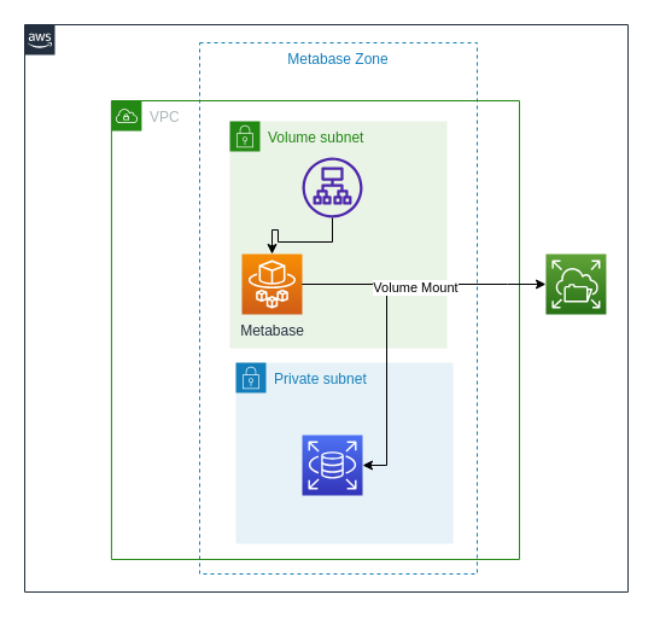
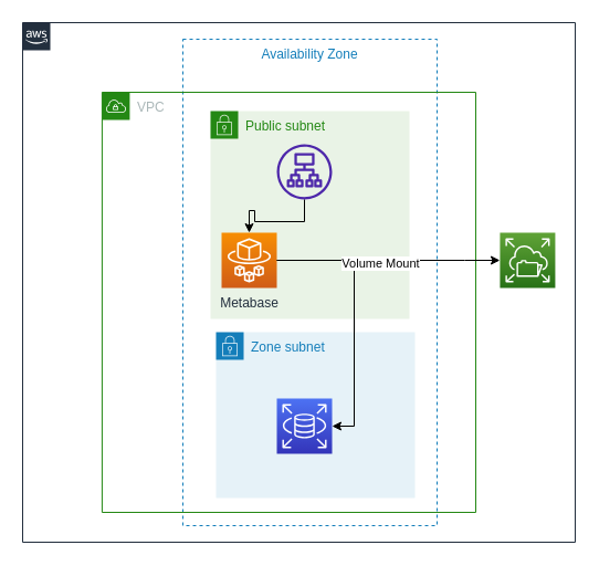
  <mxCell id="0" />
  <mxCell id="1" parent="0" />
  <mxCell id="2" value="" style="points=[[0,0],[0.25,0],[0.5,0],[0.75,0],[1,0],[1,0.25],[1,0.5],[1,0.75],[1,1],[0.75,1],[0.5,1],[0.25,1],[0,1],[0,0.75],[0,0.5],[0,0.25]];outlineConnect=0;gradientColor=none;html=1;whiteSpace=wrap;fontSize=12;fontStyle=0;container=0;pointerEvents=0;collapsible=0;recursiveResize=0;shape=mxgraph.aws4.group;grIcon=mxgraph.aws4.group_aws_cloud_alt;strokeColor=#232F3E;fillColor=none;verticalAlign=top;align=left;spacingLeft=30;fontColor=#232F3E;dashed=0;" vertex="1" parent="1"><mxGeometry x="20" y="20" width="500" height="470" as="geometry" /></mxCell>
- <mxCell id="3" value="Metabase Zone" style="fillColor=none;strokeColor=#147EBA;dashed=1;verticalAlign=top;fontStyle=0;fontColor=#147EBA;whiteSpace=wrap;html=1;" vertex="1" parent="1"><mxGeometry x="165" y="35" width="230" height="440" as="geometry" /></mxCell>
- <mxCell id="4" value="Volume subnet" style="points=[[0,0],[0.25,0],[0.5,0],[0.75,0],[1,0],[1,0.25],[1,0.5],[1,0.75],[1,1],[0.75,1],[0.5,1],[0.25,1],[0,1],[0,0.75],[0,0.5],[0,0.25]];outlineConnect=0;gradientColor=none;html=1;whiteSpace=wrap;fontSize=12;fontStyle=0;container=1;pointerEvents=0;collapsible=0;recursiveResize=0;shape=mxgraph.aws4.group;grIcon=mxgraph.aws4.group_security_group;grStroke=0;strokeColor=#248814;fillColor=#E9F3E6;verticalAlign=top;align=left;spacingLeft=30;fontColor=#248814;dashed=0;" vertex="1" parent="1"><mxGeometry x="190" y="100" width="180" height="188" as="geometry" /></mxCell>
+ <mxCell id="3" value="Availability Zone" style="fillColor=none;strokeColor=#147EBA;dashed=1;verticalAlign=top;fontStyle=0;fontColor=#147EBA;whiteSpace=wrap;html=1;" vertex="1" parent="1"><mxGeometry x="165" y="35" width="230" height="440" as="geometry" /></mxCell>
+ <mxCell id="4" value="Public subnet" style="points=[[0,0],[0.25,0],[0.5,0],[0.75,0],[1,0],[1,0.25],[1,0.5],[1,0.75],[1,1],[0.75,1],[0.5,1],[0.25,1],[0,1],[0,0.75],[0,0.5],[0,0.25]];outlineConnect=0;gradientColor=none;html=1;whiteSpace=wrap;fontSize=12;fontStyle=0;container=1;pointerEvents=0;collapsible=0;recursiveResize=0;shape=mxgraph.aws4.group;grIcon=mxgraph.aws4.group_security_group;grStroke=0;strokeColor=#248814;fillColor=#E9F3E6;verticalAlign=top;align=left;spacingLeft=30;fontColor=#248814;dashed=0;" vertex="1" parent="1"><mxGeometry x="190" y="100" width="180" height="188" as="geometry" /></mxCell>
  <mxCell id="5" value="" style="sketch=0;outlineConnect=0;fontColor=#232F3E;gradientColor=none;fillColor=#4D27AA;strokeColor=none;dashed=0;verticalLabelPosition=bottom;verticalAlign=top;align=center;html=1;fontSize=12;fontStyle=0;aspect=fixed;pointerEvents=1;shape=mxgraph.aws4.application_load_balancer;" vertex="1" parent="4"><mxGeometry x="60" y="30" width="50" height="50" as="geometry" /></mxCell>
- <mxCell id="6" value="Private subnet" style="points=[[0,0],[0.25,0],[0.5,0],[0.75,0],[1,0],[1,0.25],[1,0.5],[1,0.75],[1,1],[0.75,1],[0.5,1],[0.25,1],[0,1],[0,0.75],[0,0.5],[0,0.25]];outlineConnect=0;gradientColor=none;html=1;whiteSpace=wrap;fontSize=12;fontStyle=0;container=1;pointerEvents=0;collapsible=0;recursiveResize=0;shape=mxgraph.aws4.group;grIcon=mxgraph.aws4.group_security_group;grStroke=0;strokeColor=#147EBA;fillColor=#E6F2F8;verticalAlign=top;align=left;spacingLeft=30;fontColor=#147EBA;dashed=0;" vertex="1" parent="1"><mxGeometry x="195" y="300" width="180" height="150" as="geometry" /></mxCell>
+ <mxCell id="6" value="Zone subnet" style="points=[[0,0],[0.25,0],[0.5,0],[0.75,0],[1,0],[1,0.25],[1,0.5],[1,0.75],[1,1],[0.75,1],[0.5,1],[0.25,1],[0,1],[0,0.75],[0,0.5],[0,0.25]];outlineConnect=0;gradientColor=none;html=1;whiteSpace=wrap;fontSize=12;fontStyle=0;container=1;pointerEvents=0;collapsible=0;recursiveResize=0;shape=mxgraph.aws4.group;grIcon=mxgraph.aws4.group_security_group;grStroke=0;strokeColor=#147EBA;fillColor=#E6F2F8;verticalAlign=top;align=left;spacingLeft=30;fontColor=#147EBA;dashed=0;" vertex="1" parent="1"><mxGeometry x="195" y="300" width="180" height="150" as="geometry" /></mxCell>
  <mxCell id="7" value="" style="sketch=0;points=[[0,0,0],[0.25,0,0],[0.5,0,0],[0.75,0,0],[1,0,0],[0,1,0],[0.25,1,0],[0.5,1,0],[0.75,1,0],[1,1,0],[0,0.25,0],[0,0.5,0],[0,0.75,0],[1,0.25,0],[1,0.5,0],[1,0.75,0]];outlineConnect=0;fontColor=#232F3E;gradientColor=#4D72F3;gradientDirection=north;fillColor=#3334B9;strokeColor=#ffffff;dashed=0;verticalLabelPosition=bottom;verticalAlign=top;align=center;html=1;fontSize=12;fontStyle=0;aspect=fixed;shape=mxgraph.aws4.resourceIcon;resIcon=mxgraph.aws4.rds;" vertex="1" parent="6"><mxGeometry x="55" y="60" width="50" height="50" as="geometry" /></mxCell>
  <mxCell id="8" value="VPC" style="points=[[0,0],[0.25,0],[0.5,0],[0.75,0],[1,0],[1,0.25],[1,0.5],[1,0.75],[1,1],[0.75,1],[0.5,1],[0.25,1],[0,1],[0,0.75],[0,0.5],[0,0.25]];outlineConnect=0;gradientColor=none;html=1;whiteSpace=wrap;fontSize=12;fontStyle=0;container=1;pointerEvents=0;collapsible=0;recursiveResize=0;shape=mxgraph.aws4.group;grIcon=mxgraph.aws4.group_vpc;strokeColor=#248814;fillColor=none;verticalAlign=top;align=left;spacingLeft=30;fontColor=#AAB7B8;dashed=0;" vertex="1" parent="1"><mxGeometry x="91.92" y="83" width="338.08" height="380" as="geometry" /></mxCell>
  <mxCell id="9" value="Metabase" style="sketch=0;points=[[0,0,0],[0.25,0,0],[0.5,0,0],[0.75,0,0],[1,0,0],[0,1,0],[0.25,1,0],[0.5,1,0],[0.75,1,0],[1,1,0],[0,0.25,0],[0,0.5,0],[0,0.75,0],[1,0.25,0],[1,0.5,0],[1,0.75,0]];outlineConnect=0;fontColor=#232F3E;gradientColor=#F78E04;gradientDirection=north;fillColor=#D05C17;strokeColor=#ffffff;dashed=0;verticalLabelPosition=bottom;verticalAlign=top;align=center;html=1;fontSize=12;fontStyle=0;aspect=fixed;shape=mxgraph.aws4.resourceIcon;resIcon=mxgraph.aws4.fargate;" vertex="1" parent="8"><mxGeometry x="108.08" y="127" width="50" height="50" as="geometry" /></mxCell>
  <mxCell id="10" value="" style="sketch=0;points=[[0,0,0],[0.25,0,0],[0.5,0,0],[0.75,0,0],[1,0,0],[0,1,0],[0.25,1,0],[0.5,1,0],[0.75,1,0],[1,1,0],[0,0.25,0],[0,0.5,0],[0,0.75,0],[1,0.25,0],[1,0.5,0],[1,0.75,0]];outlineConnect=0;fontColor=#232F3E;gradientColor=#60A337;gradientDirection=north;fillColor=#277116;strokeColor=#ffffff;dashed=0;verticalLabelPosition=bottom;verticalAlign=top;align=center;html=1;fontSize=12;fontStyle=0;aspect=fixed;shape=mxgraph.aws4.resourceIcon;resIcon=mxgraph.aws4.elastic_file_system;" vertex="1" parent="1"><mxGeometry x="451.92" y="210" width="50" height="50" as="geometry" /></mxCell>
  <mxCell id="11" style="edgeStyle=orthogonalEdgeStyle;rounded=0;orthogonalLoop=1;jettySize=auto;html=1;entryX=1;entryY=0.5;entryDx=0;entryDy=0;entryPerimeter=0;" edge="1" parent="1" source="9" target="7"><mxGeometry relative="1" as="geometry"><Array as="points"><mxPoint x="320" y="235" /><mxPoint x="320" y="385" /></Array></mxGeometry></mxCell>
  <mxCell id="12" style="edgeStyle=orthogonalEdgeStyle;rounded=0;orthogonalLoop=1;jettySize=auto;html=1;" edge="1" parent="1" source="5" target="9"><mxGeometry relative="1" as="geometry" /></mxCell>
  <mxCell id="13" style="edgeStyle=orthogonalEdgeStyle;rounded=0;orthogonalLoop=1;jettySize=auto;html=1;entryX=0;entryY=0.5;entryDx=0;entryDy=0;entryPerimeter=0;" edge="1" parent="1" source="9" target="10"><mxGeometry relative="1" as="geometry"><Array as="points"><mxPoint x="420" y="235" /><mxPoint x="420" y="235" /></Array></mxGeometry></mxCell>
  <mxCell id="14" value="Volume Mount" style="edgeLabel;html=1;align=center;verticalAlign=middle;resizable=0;points=[];" connectable="0" vertex="1" parent="13"><mxGeometry x="-0.086" y="-2" relative="1" as="geometry"><mxPoint x="1" as="offset" /></mxGeometry></mxCell>
